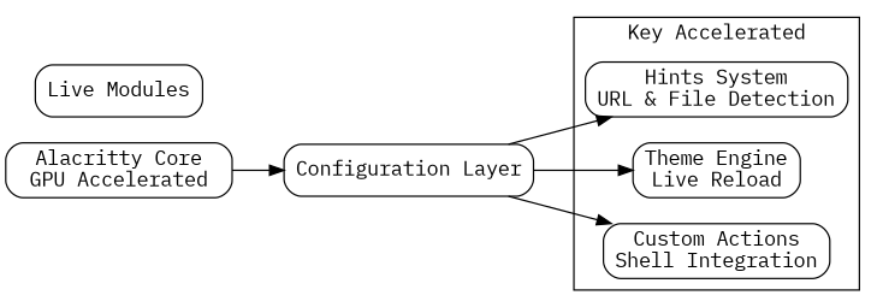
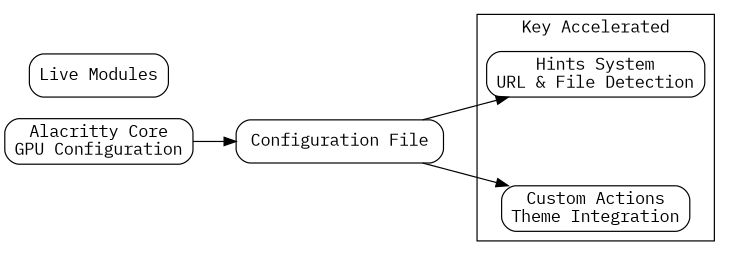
  digraph {
    fontname="IBM Plex Mono"
    rankdir=LR
    node [fontname="IBM Plex Mono" shape=box style=rounded]
    edge [fontname="IBM Plex Mono"]
    n1 [label="Hints System\nURL & File Detection"]
-   n2 [label="Theme Engine\nLive Reload"]
-   n3 [label="Custom Actions\nShell Integration"]
-   n4 [label="Alacritty Core\nGPU Accelerated"]
-   n5 [label="Configuration Layer"]
+   n3 [label="Custom Actions\nTheme Integration"]
+   n4 [label="Alacritty Core\nGPU Configuration"]
+   n5 [label="Configuration File"]
    n6 [label="Live Modules"]
    subgraph cluster_1 {
      label="Key Accelerated"
      n1
-     n2
      n3
    }
    n4 -> n5
    n5 -> n1
-   n5 -> n2
    n5 -> n3
  }
